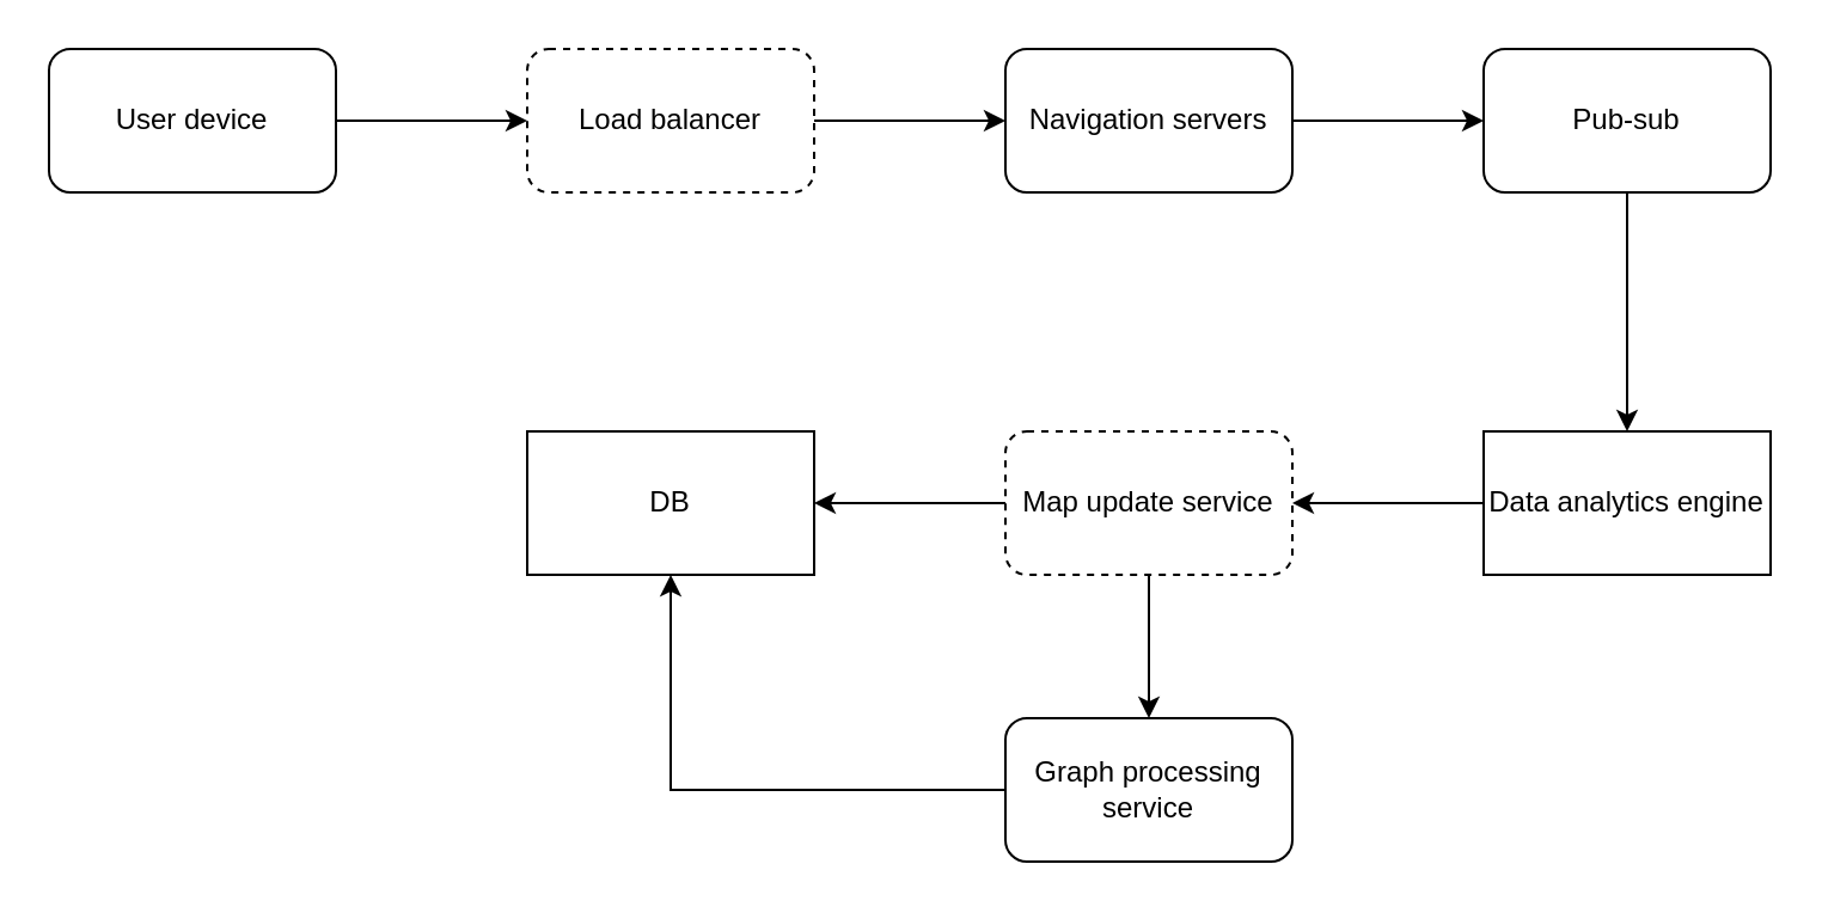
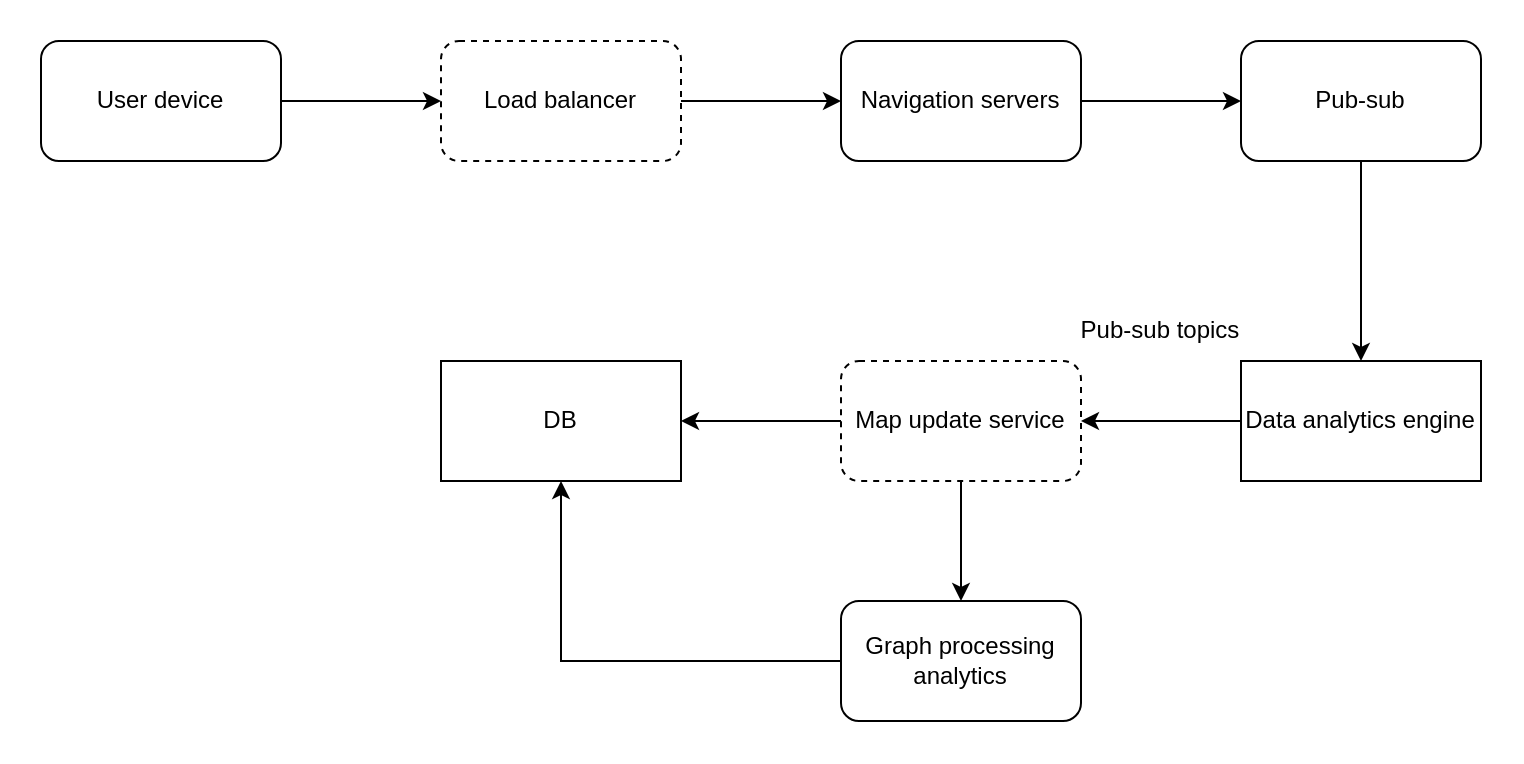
  <mxCell id="0" />
  <mxCell id="1" parent="0" />
  <mxCell id="2" style="edgeStyle=orthogonalEdgeStyle;rounded=0;orthogonalLoop=1;jettySize=auto;html=1;exitX=1;exitY=0.5;exitDx=0;exitDy=0;entryX=0;entryY=0.5;entryDx=0;entryDy=0;" edge="1" parent="1" source="3" target="5"><mxGeometry relative="1" as="geometry" /></mxCell>
  <mxCell id="3" value="User device" style="rounded=1;whiteSpace=wrap;html=1;" vertex="1" parent="1"><mxGeometry x="20" y="20" width="120" height="60" as="geometry" /></mxCell>
  <mxCell id="4" style="edgeStyle=orthogonalEdgeStyle;rounded=0;orthogonalLoop=1;jettySize=auto;html=1;exitX=1;exitY=0.5;exitDx=0;exitDy=0;" edge="1" parent="1" source="5" target="7"><mxGeometry relative="1" as="geometry" /></mxCell>
  <mxCell id="5" value="Load balancer" style="rounded=1;whiteSpace=wrap;html=1;dashed=1;" vertex="1" parent="1"><mxGeometry x="220" y="20" width="120" height="60" as="geometry" /></mxCell>
  <mxCell id="6" style="edgeStyle=orthogonalEdgeStyle;rounded=0;orthogonalLoop=1;jettySize=auto;html=1;exitX=1;exitY=0.5;exitDx=0;exitDy=0;entryX=0;entryY=0.5;entryDx=0;entryDy=0;" edge="1" parent="1" source="7" target="9"><mxGeometry relative="1" as="geometry" /></mxCell>
  <mxCell id="7" value="Navigation servers" style="rounded=1;whiteSpace=wrap;html=1;" vertex="1" parent="1"><mxGeometry x="420" y="20" width="120" height="60" as="geometry" /></mxCell>
  <mxCell id="8" style="edgeStyle=orthogonalEdgeStyle;rounded=0;orthogonalLoop=1;jettySize=auto;html=1;exitX=0.5;exitY=1;exitDx=0;exitDy=0;" edge="1" parent="1" source="9" target="11"><mxGeometry relative="1" as="geometry" /></mxCell>
  <mxCell id="9" value="Pub-sub" style="rounded=1;whiteSpace=wrap;html=1;" vertex="1" parent="1"><mxGeometry x="620" y="20" width="120" height="60" as="geometry" /></mxCell>
  <mxCell id="10" style="edgeStyle=orthogonalEdgeStyle;rounded=0;orthogonalLoop=1;jettySize=auto;html=1;exitX=0;exitY=0.5;exitDx=0;exitDy=0;" edge="1" parent="1" source="11" target="14"><mxGeometry relative="1" as="geometry" /></mxCell>
  <mxCell id="11" value="Data analytics engine" style="whiteSpace=wrap;html=1;rounded=0;" vertex="1" parent="1"><mxGeometry x="620" y="180" width="120" height="60" as="geometry" /></mxCell>
  <mxCell id="12" style="edgeStyle=orthogonalEdgeStyle;rounded=0;orthogonalLoop=1;jettySize=auto;html=1;exitX=0.5;exitY=1;exitDx=0;exitDy=0;entryX=0.5;entryY=0;entryDx=0;entryDy=0;" edge="1" parent="1" source="14" target="16"><mxGeometry relative="1" as="geometry" /></mxCell>
  <mxCell id="13" style="edgeStyle=orthogonalEdgeStyle;rounded=0;orthogonalLoop=1;jettySize=auto;html=1;exitX=0;exitY=0.5;exitDx=0;exitDy=0;entryX=1;entryY=0.5;entryDx=0;entryDy=0;" edge="1" parent="1" source="14" target="18"><mxGeometry relative="1" as="geometry" /></mxCell>
  <mxCell id="14" value="Map update service" style="rounded=1;whiteSpace=wrap;html=1;dashed=1;" vertex="1" parent="1"><mxGeometry x="420" y="180" width="120" height="60" as="geometry" /></mxCell>
  <mxCell id="15" style="edgeStyle=orthogonalEdgeStyle;rounded=0;orthogonalLoop=1;jettySize=auto;html=1;exitX=0;exitY=0.5;exitDx=0;exitDy=0;" edge="1" parent="1" source="16" target="18"><mxGeometry relative="1" as="geometry" /></mxCell>
- <mxCell id="16" value="Graph processing service" style="rounded=1;whiteSpace=wrap;html=1;" vertex="1" parent="1"><mxGeometry x="420" y="300" width="120" height="60" as="geometry" /></mxCell>
+ <mxCell id="16" value="Graph processing analytics" style="rounded=1;whiteSpace=wrap;html=1;" vertex="1" parent="1"><mxGeometry x="420" y="300" width="120" height="60" as="geometry" /></mxCell>
+ <mxCell id="17" value="Pub-sub topics" style="text;html=1;strokeColor=none;fillColor=none;align=center;verticalAlign=middle;whiteSpace=wrap;rounded=0;" vertex="1" parent="1"><mxGeometry x="530" y="150" width="100" height="30" as="geometry" /></mxCell>
  <mxCell id="18" value="DB" style="whiteSpace=wrap;html=1;rounded=0;" vertex="1" parent="1"><mxGeometry x="220" y="180" width="120" height="60" as="geometry" /></mxCell>
